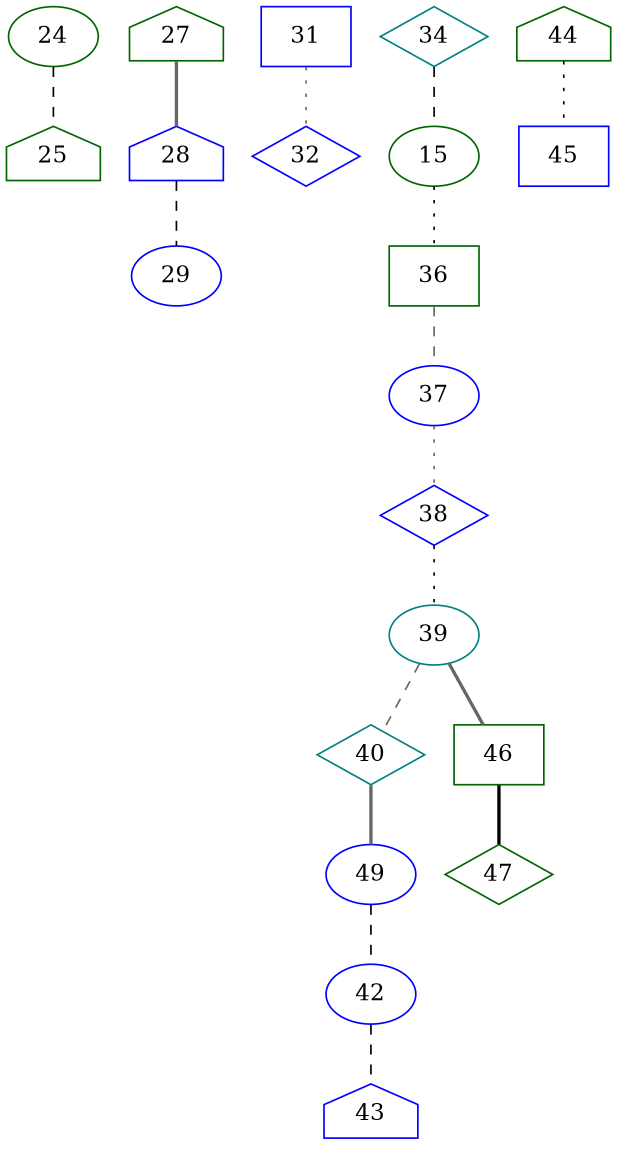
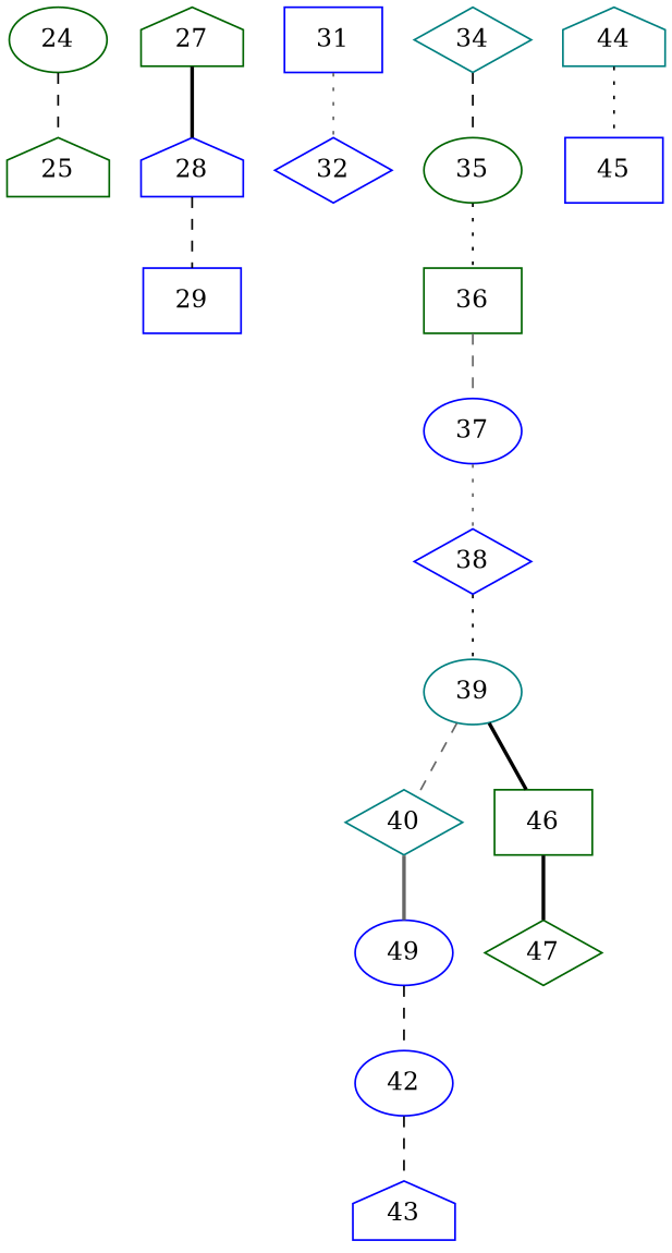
  strict graph {
    node [color=blue shape=ellipse]
    edge [color=black style=dashed]
    24 [color=darkgreen]
    25 [color=darkgreen shape=house]
    27 [color=darkgreen shape=house]
    28 [shape=house]
-   29
+   29 [shape=box]
    31 [shape=box]
    32 [shape=diamond]
    34 [color=teal shape=diamond]
-   35 [color=darkgreen label=15]
-   44 [color=darkgreen shape=house]
+   35 [color=darkgreen]
+   44 [color=teal shape=house]
    45 [shape=box]
    36 [color=darkgreen shape=box]
    37
    38 [shape=diamond]
    39 [color=teal]
    40 [color=teal shape=diamond]
    46 [color=darkgreen shape=box]
    n18 [label=49]
    47 [color=darkgreen shape=diamond]
    42
    43 [shape=house]
    24 -- 25
-   27 -- 28 [color=gray40 style=bold]
+   27 -- 28 [style=bold]
    28 -- 29
    31 -- 32 [color=gray40 style=dotted]
    34 -- 35
    35 -- 36 [style=dotted]
    44 -- 45 [style=dotted]
    36 -- 37 [color=gray40]
    37 -- 38 [color=gray40 style=dotted]
    38 -- 39 [style=dotted]
    39 -- 40 [color=gray40]
-   39 -- 46 [color=gray40 style=bold]
+   39 -- 46 [style=bold]
    40 -- n18 [color=gray40 style=bold]
    46 -- 47 [style=bold]
    n18 -- 42
    42 -- 43
  }
